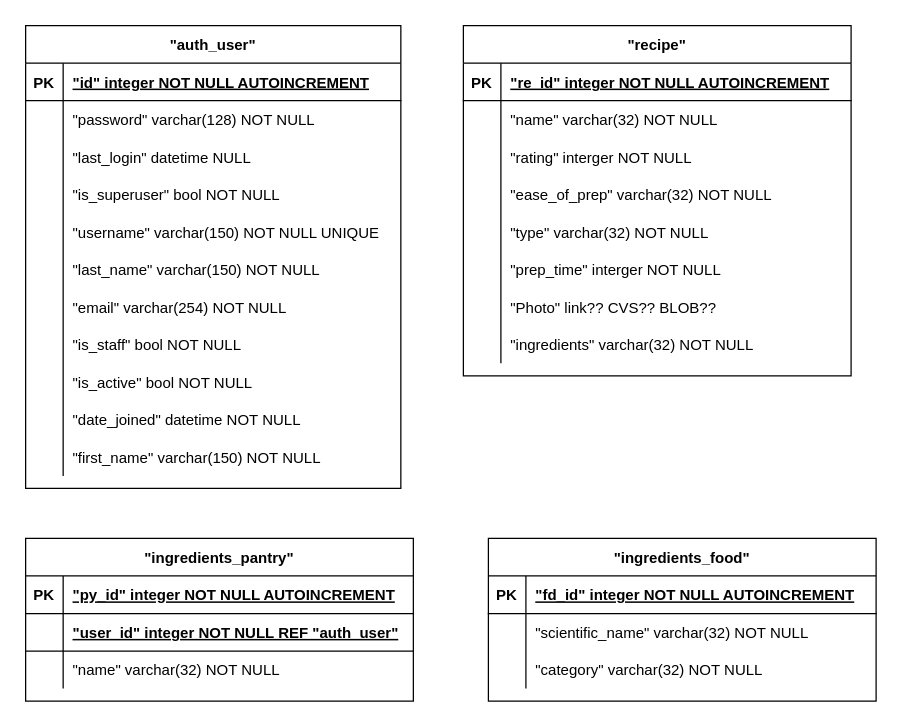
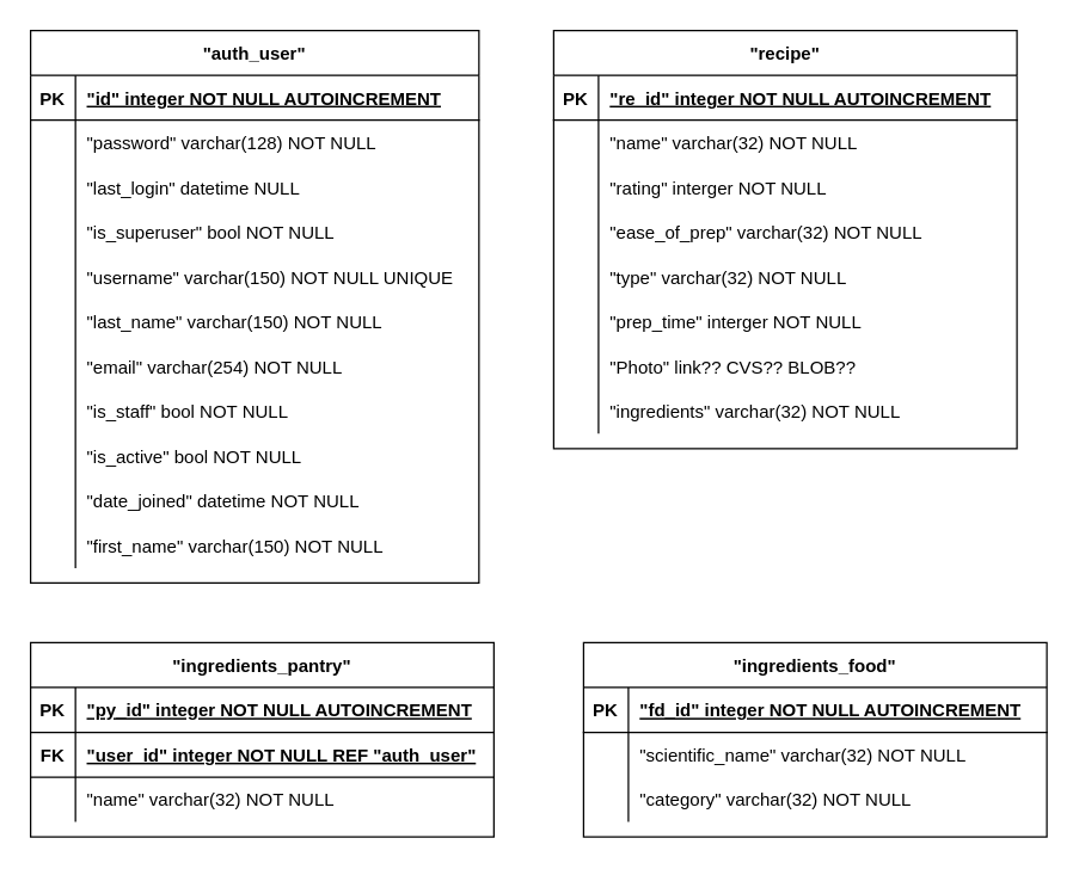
  <mxCell id="0" />
  <mxCell id="1" parent="0" />
  <mxCell id="2" value="&quot;auth_user&quot;" style="shape=table;startSize=30;container=1;collapsible=1;childLayout=tableLayout;fixedRows=1;rowLines=0;fontStyle=1;align=center;resizeLast=1;" parent="1" vertex="1"><mxGeometry width="300" height="370" as="geometry" x="20" y="20" /></mxCell>
  <mxCell id="3" value="" style="shape=partialRectangle;collapsible=0;dropTarget=0;pointerEvents=0;fillColor=none;points=[[0,0.5],[1,0.5]];portConstraint=eastwest;top=0;left=0;right=0;bottom=1;" parent="2" vertex="1"><mxGeometry y="30" width="300" height="30" as="geometry" /></mxCell>
  <mxCell id="4" value="PK" style="shape=partialRectangle;overflow=hidden;connectable=0;fillColor=none;top=0;left=0;bottom=0;right=0;fontStyle=1;" parent="3" vertex="1"><mxGeometry width="30" height="30" as="geometry" /></mxCell>
  <mxCell id="5" value="&quot;id&quot; integer NOT NULL  AUTOINCREMENT" style="shape=partialRectangle;overflow=hidden;connectable=0;fillColor=none;top=0;left=0;bottom=0;right=0;align=left;spacingLeft=6;fontStyle=5;" parent="3" vertex="1"><mxGeometry x="30" width="270" height="30" as="geometry" /></mxCell>
  <mxCell id="6" value="" style="shape=partialRectangle;collapsible=0;dropTarget=0;pointerEvents=0;fillColor=none;points=[[0,0.5],[1,0.5]];portConstraint=eastwest;top=0;left=0;right=0;bottom=0;" parent="2" vertex="1"><mxGeometry y="60" width="300" height="30" as="geometry" /></mxCell>
  <mxCell id="7" value="" style="shape=partialRectangle;overflow=hidden;connectable=0;fillColor=none;top=0;left=0;bottom=0;right=0;" parent="6" vertex="1"><mxGeometry width="30" height="30" as="geometry" /></mxCell>
  <mxCell id="8" value="&quot;password&quot; varchar(128) NOT NULL" style="shape=partialRectangle;overflow=hidden;connectable=0;fillColor=none;top=0;left=0;bottom=0;right=0;align=left;spacingLeft=6;" parent="6" vertex="1"><mxGeometry x="30" width="270" height="30" as="geometry" /></mxCell>
  <mxCell id="9" value="" style="shape=partialRectangle;collapsible=0;dropTarget=0;pointerEvents=0;fillColor=none;points=[[0,0.5],[1,0.5]];portConstraint=eastwest;top=0;left=0;right=0;bottom=0;" parent="2" vertex="1"><mxGeometry y="90" width="300" height="30" as="geometry" /></mxCell>
  <mxCell id="10" value="" style="shape=partialRectangle;overflow=hidden;connectable=0;fillColor=none;top=0;left=0;bottom=0;right=0;" parent="9" vertex="1"><mxGeometry width="30" height="30" as="geometry" /></mxCell>
  <mxCell id="11" value="&quot;last_login&quot; datetime NULL" style="shape=partialRectangle;overflow=hidden;connectable=0;fillColor=none;top=0;left=0;bottom=0;right=0;align=left;spacingLeft=6;" parent="9" vertex="1"><mxGeometry x="30" width="270" height="30" as="geometry" /></mxCell>
  <mxCell id="12" value="" style="shape=partialRectangle;collapsible=0;dropTarget=0;pointerEvents=0;fillColor=none;points=[[0,0.5],[1,0.5]];portConstraint=eastwest;top=0;left=0;right=0;bottom=0;" parent="2" vertex="1"><mxGeometry y="120" width="300" height="30" as="geometry" /></mxCell>
  <mxCell id="13" value="" style="shape=partialRectangle;overflow=hidden;connectable=0;fillColor=none;top=0;left=0;bottom=0;right=0;" parent="12" vertex="1"><mxGeometry width="30" height="30" as="geometry" /></mxCell>
  <mxCell id="14" value="&quot;is_superuser&quot; bool NOT NULL" style="shape=partialRectangle;overflow=hidden;connectable=0;fillColor=none;top=0;left=0;bottom=0;right=0;align=left;spacingLeft=6;" parent="12" vertex="1"><mxGeometry x="30" width="270" height="30" as="geometry" /></mxCell>
  <mxCell id="15" value="" style="shape=partialRectangle;collapsible=0;dropTarget=0;pointerEvents=0;fillColor=none;points=[[0,0.5],[1,0.5]];portConstraint=eastwest;top=0;left=0;right=0;bottom=0;" parent="2" vertex="1"><mxGeometry y="150" width="300" height="30" as="geometry" /></mxCell>
  <mxCell id="16" value="" style="shape=partialRectangle;overflow=hidden;connectable=0;fillColor=none;top=0;left=0;bottom=0;right=0;" parent="15" vertex="1"><mxGeometry width="30" height="30" as="geometry" /></mxCell>
  <mxCell id="17" value="&quot;username&quot; varchar(150) NOT NULL UNIQUE" style="shape=partialRectangle;overflow=hidden;connectable=0;fillColor=none;top=0;left=0;bottom=0;right=0;align=left;spacingLeft=6;" parent="15" vertex="1"><mxGeometry x="30" width="270" height="30" as="geometry" /></mxCell>
  <mxCell id="18" value="" style="shape=partialRectangle;collapsible=0;dropTarget=0;pointerEvents=0;fillColor=none;points=[[0,0.5],[1,0.5]];portConstraint=eastwest;top=0;left=0;right=0;bottom=0;" parent="2" vertex="1"><mxGeometry y="180" width="300" height="30" as="geometry" /></mxCell>
  <mxCell id="19" value="" style="shape=partialRectangle;overflow=hidden;connectable=0;fillColor=none;top=0;left=0;bottom=0;right=0;" parent="18" vertex="1"><mxGeometry width="30" height="30" as="geometry" /></mxCell>
  <mxCell id="20" value="&quot;last_name&quot; varchar(150) NOT NULL" style="shape=partialRectangle;overflow=hidden;connectable=0;fillColor=none;top=0;left=0;bottom=0;right=0;align=left;spacingLeft=6;" parent="18" vertex="1"><mxGeometry x="30" width="270" height="30" as="geometry" /></mxCell>
  <mxCell id="21" value="" style="shape=partialRectangle;collapsible=0;dropTarget=0;pointerEvents=0;fillColor=none;points=[[0,0.5],[1,0.5]];portConstraint=eastwest;top=0;left=0;right=0;bottom=0;" parent="2" vertex="1"><mxGeometry y="210" width="300" height="30" as="geometry" /></mxCell>
  <mxCell id="22" value="" style="shape=partialRectangle;overflow=hidden;connectable=0;fillColor=none;top=0;left=0;bottom=0;right=0;" parent="21" vertex="1"><mxGeometry width="30" height="30" as="geometry" /></mxCell>
  <mxCell id="23" value="&quot;email&quot; varchar(254) NOT NULL" style="shape=partialRectangle;overflow=hidden;connectable=0;fillColor=none;top=0;left=0;bottom=0;right=0;align=left;spacingLeft=6;" parent="21" vertex="1"><mxGeometry x="30" width="270" height="30" as="geometry" /></mxCell>
  <mxCell id="24" value="" style="shape=partialRectangle;collapsible=0;dropTarget=0;pointerEvents=0;fillColor=none;points=[[0,0.5],[1,0.5]];portConstraint=eastwest;top=0;left=0;right=0;bottom=0;" parent="2" vertex="1"><mxGeometry y="240" width="300" height="30" as="geometry" /></mxCell>
  <mxCell id="25" value="" style="shape=partialRectangle;overflow=hidden;connectable=0;fillColor=none;top=0;left=0;bottom=0;right=0;" parent="24" vertex="1"><mxGeometry width="30" height="30" as="geometry" /></mxCell>
  <mxCell id="26" value="&quot;is_staff&quot; bool NOT NULL" style="shape=partialRectangle;overflow=hidden;connectable=0;fillColor=none;top=0;left=0;bottom=0;right=0;align=left;spacingLeft=6;" parent="24" vertex="1"><mxGeometry x="30" width="270" height="30" as="geometry" /></mxCell>
  <mxCell id="27" value="" style="shape=partialRectangle;collapsible=0;dropTarget=0;pointerEvents=0;fillColor=none;points=[[0,0.5],[1,0.5]];portConstraint=eastwest;top=0;left=0;right=0;bottom=0;" parent="2" vertex="1"><mxGeometry y="270" width="300" height="30" as="geometry" /></mxCell>
  <mxCell id="28" value="" style="shape=partialRectangle;overflow=hidden;connectable=0;fillColor=none;top=0;left=0;bottom=0;right=0;" parent="27" vertex="1"><mxGeometry width="30" height="30" as="geometry" /></mxCell>
  <mxCell id="29" value="&quot;is_active&quot; bool NOT NULL" style="shape=partialRectangle;overflow=hidden;connectable=0;fillColor=none;top=0;left=0;bottom=0;right=0;align=left;spacingLeft=6;" parent="27" vertex="1"><mxGeometry x="30" width="270" height="30" as="geometry" /></mxCell>
  <mxCell id="30" value="" style="shape=partialRectangle;collapsible=0;dropTarget=0;pointerEvents=0;fillColor=none;points=[[0,0.5],[1,0.5]];portConstraint=eastwest;top=0;left=0;right=0;bottom=0;" parent="2" vertex="1"><mxGeometry y="300" width="300" height="30" as="geometry" /></mxCell>
  <mxCell id="31" value="" style="shape=partialRectangle;overflow=hidden;connectable=0;fillColor=none;top=0;left=0;bottom=0;right=0;" parent="30" vertex="1"><mxGeometry width="30" height="30" as="geometry" /></mxCell>
  <mxCell id="32" value="&quot;date_joined&quot; datetime NOT NULL" style="shape=partialRectangle;overflow=hidden;connectable=0;fillColor=none;top=0;left=0;bottom=0;right=0;align=left;spacingLeft=6;" parent="30" vertex="1"><mxGeometry x="30" width="270" height="30" as="geometry" /></mxCell>
  <mxCell id="33" value="" style="shape=partialRectangle;collapsible=0;dropTarget=0;pointerEvents=0;fillColor=none;points=[[0,0.5],[1,0.5]];portConstraint=eastwest;top=0;left=0;right=0;bottom=0;" parent="2" vertex="1"><mxGeometry y="330" width="300" height="30" as="geometry" /></mxCell>
  <mxCell id="34" value="" style="shape=partialRectangle;overflow=hidden;connectable=0;fillColor=none;top=0;left=0;bottom=0;right=0;" parent="33" vertex="1"><mxGeometry width="30" height="30" as="geometry" /></mxCell>
  <mxCell id="35" value="&quot;first_name&quot; varchar(150) NOT NULL" style="shape=partialRectangle;overflow=hidden;connectable=0;fillColor=none;top=0;left=0;bottom=0;right=0;align=left;spacingLeft=6;" parent="33" vertex="1"><mxGeometry x="30" width="270" height="30" as="geometry" /></mxCell>
  <mxCell id="36" value="&quot;ingredients_food&quot;" style="shape=table;startSize=30;container=1;collapsible=1;childLayout=tableLayout;fixedRows=1;rowLines=0;fontStyle=1;align=center;resizeLast=1;" parent="1" vertex="1"><mxGeometry x="390" y="430" width="310" height="130" as="geometry" /></mxCell>
  <mxCell id="37" value="" style="shape=partialRectangle;collapsible=0;dropTarget=0;pointerEvents=0;fillColor=none;points=[[0,0.5],[1,0.5]];portConstraint=eastwest;top=0;left=0;right=0;bottom=1;" parent="36" vertex="1"><mxGeometry y="30" width="310" height="30" as="geometry" /></mxCell>
  <mxCell id="38" value="PK" style="shape=partialRectangle;overflow=hidden;connectable=0;fillColor=none;top=0;left=0;bottom=0;right=0;fontStyle=1;" parent="37" vertex="1"><mxGeometry width="30" height="30" as="geometry" /></mxCell>
  <mxCell id="39" value="&quot;fd_id&quot; integer NOT NULL  AUTOINCREMENT" style="shape=partialRectangle;overflow=hidden;connectable=0;fillColor=none;top=0;left=0;bottom=0;right=0;align=left;spacingLeft=6;fontStyle=5;" parent="37" vertex="1"><mxGeometry x="30" width="280" height="30" as="geometry" /></mxCell>
  <mxCell id="40" value="" style="shape=partialRectangle;collapsible=0;dropTarget=0;pointerEvents=0;fillColor=none;points=[[0,0.5],[1,0.5]];portConstraint=eastwest;top=0;left=0;right=0;bottom=0;" parent="36" vertex="1"><mxGeometry y="60" width="310" height="30" as="geometry" /></mxCell>
  <mxCell id="41" value="" style="shape=partialRectangle;overflow=hidden;connectable=0;fillColor=none;top=0;left=0;bottom=0;right=0;" parent="40" vertex="1"><mxGeometry width="30" height="30" as="geometry" /></mxCell>
  <mxCell id="42" value="&quot;scientific_name&quot; varchar(32) NOT NULL" style="shape=partialRectangle;overflow=hidden;connectable=0;fillColor=none;top=0;left=0;bottom=0;right=0;align=left;spacingLeft=6;" parent="40" vertex="1"><mxGeometry x="30" width="280" height="30" as="geometry" /></mxCell>
  <mxCell id="43" value="" style="shape=partialRectangle;collapsible=0;dropTarget=0;pointerEvents=0;fillColor=none;points=[[0,0.5],[1,0.5]];portConstraint=eastwest;top=0;left=0;right=0;bottom=0;" parent="36" vertex="1"><mxGeometry y="90" width="310" height="30" as="geometry" /></mxCell>
  <mxCell id="44" value="" style="shape=partialRectangle;overflow=hidden;connectable=0;fillColor=none;top=0;left=0;bottom=0;right=0;" parent="43" vertex="1"><mxGeometry width="30" height="30" as="geometry" /></mxCell>
  <mxCell id="45" value="&quot;category&quot; varchar(32) NOT NULL" style="shape=partialRectangle;overflow=hidden;connectable=0;fillColor=none;top=0;left=0;bottom=0;right=0;align=left;spacingLeft=6;" parent="43" vertex="1"><mxGeometry x="30" width="280" height="30" as="geometry" /></mxCell>
  <mxCell id="46" value="&quot;recipe&quot;" style="shape=table;startSize=30;container=1;collapsible=1;childLayout=tableLayout;fixedRows=1;rowLines=0;fontStyle=1;align=center;resizeLast=1;" parent="1" vertex="1"><mxGeometry x="370" width="310" height="280" as="geometry" y="20"><mxRectangle x="710" width="80" height="30" as="alternateBounds" /></mxGeometry></mxCell>
  <mxCell id="47" value="" style="shape=partialRectangle;collapsible=0;dropTarget=0;pointerEvents=0;fillColor=none;points=[[0,0.5],[1,0.5]];portConstraint=eastwest;top=0;left=0;right=0;bottom=1;" parent="46" vertex="1"><mxGeometry y="30" width="310" height="30" as="geometry" /></mxCell>
  <mxCell id="48" value="PK" style="shape=partialRectangle;overflow=hidden;connectable=0;fillColor=none;top=0;left=0;bottom=0;right=0;fontStyle=1;" parent="47" vertex="1"><mxGeometry width="30" height="30" as="geometry" /></mxCell>
  <mxCell id="49" value="&quot;re_id&quot; integer NOT NULL  AUTOINCREMENT" style="shape=partialRectangle;overflow=hidden;connectable=0;fillColor=none;top=0;left=0;bottom=0;right=0;align=left;spacingLeft=6;fontStyle=5;" parent="47" vertex="1"><mxGeometry x="30" width="280" height="30" as="geometry" /></mxCell>
  <mxCell id="50" value="" style="shape=partialRectangle;collapsible=0;dropTarget=0;pointerEvents=0;fillColor=none;points=[[0,0.5],[1,0.5]];portConstraint=eastwest;top=0;left=0;right=0;bottom=0;" parent="46" vertex="1"><mxGeometry y="60" width="310" height="30" as="geometry" /></mxCell>
  <mxCell id="51" value="" style="shape=partialRectangle;overflow=hidden;connectable=0;fillColor=none;top=0;left=0;bottom=0;right=0;" parent="50" vertex="1"><mxGeometry width="30" height="30" as="geometry" /></mxCell>
  <mxCell id="52" value="&quot;name&quot; varchar(32) NOT NULL" style="shape=partialRectangle;overflow=hidden;connectable=0;fillColor=none;top=0;left=0;bottom=0;right=0;align=left;spacingLeft=6;" parent="50" vertex="1"><mxGeometry x="30" width="280" height="30" as="geometry" /></mxCell>
  <mxCell id="53" value="" style="shape=partialRectangle;collapsible=0;dropTarget=0;pointerEvents=0;fillColor=none;points=[[0,0.5],[1,0.5]];portConstraint=eastwest;top=0;left=0;right=0;bottom=0;" parent="46" vertex="1"><mxGeometry y="90" width="310" height="30" as="geometry" /></mxCell>
  <mxCell id="54" value="" style="shape=partialRectangle;overflow=hidden;connectable=0;fillColor=none;top=0;left=0;bottom=0;right=0;" parent="53" vertex="1"><mxGeometry width="30" height="30" as="geometry" /></mxCell>
  <mxCell id="55" value="&quot;rating&quot; interger NOT NULL" style="shape=partialRectangle;overflow=hidden;connectable=0;fillColor=none;top=0;left=0;bottom=0;right=0;align=left;spacingLeft=6;" parent="53" vertex="1"><mxGeometry x="30" width="280" height="30" as="geometry" /></mxCell>
  <mxCell id="56" style="shape=partialRectangle;collapsible=0;dropTarget=0;pointerEvents=0;fillColor=none;points=[[0,0.5],[1,0.5]];portConstraint=eastwest;top=0;left=0;right=0;bottom=0;" parent="46" vertex="1"><mxGeometry y="120" width="310" height="30" as="geometry" /></mxCell>
  <mxCell id="57" style="shape=partialRectangle;overflow=hidden;connectable=0;fillColor=none;top=0;left=0;bottom=0;right=0;" parent="56" vertex="1"><mxGeometry width="30" height="30" as="geometry" /></mxCell>
  <mxCell id="58" value="&quot;ease_of_prep&quot; varchar(32) NOT NULL" style="shape=partialRectangle;overflow=hidden;connectable=0;fillColor=none;top=0;left=0;bottom=0;right=0;align=left;spacingLeft=6;" parent="56" vertex="1"><mxGeometry x="30" width="280" height="30" as="geometry" /></mxCell>
  <mxCell id="59" style="shape=partialRectangle;collapsible=0;dropTarget=0;pointerEvents=0;fillColor=none;points=[[0,0.5],[1,0.5]];portConstraint=eastwest;top=0;left=0;right=0;bottom=0;" parent="46" vertex="1"><mxGeometry y="150" width="310" height="30" as="geometry" /></mxCell>
  <mxCell id="60" style="shape=partialRectangle;overflow=hidden;connectable=0;fillColor=none;top=0;left=0;bottom=0;right=0;" parent="59" vertex="1"><mxGeometry width="30" height="30" as="geometry" /></mxCell>
  <mxCell id="61" value="&quot;type&quot; varchar(32) NOT NULL" style="shape=partialRectangle;overflow=hidden;connectable=0;fillColor=none;top=0;left=0;bottom=0;right=0;align=left;spacingLeft=6;" parent="59" vertex="1"><mxGeometry x="30" width="280" height="30" as="geometry" /></mxCell>
  <mxCell id="62" style="shape=partialRectangle;collapsible=0;dropTarget=0;pointerEvents=0;fillColor=none;points=[[0,0.5],[1,0.5]];portConstraint=eastwest;top=0;left=0;right=0;bottom=0;" parent="46" vertex="1"><mxGeometry y="180" width="310" height="30" as="geometry" /></mxCell>
  <mxCell id="63" style="shape=partialRectangle;overflow=hidden;connectable=0;fillColor=none;top=0;left=0;bottom=0;right=0;" parent="62" vertex="1"><mxGeometry width="30" height="30" as="geometry" /></mxCell>
  <mxCell id="64" value="&quot;prep_time&quot; interger NOT NULL" style="shape=partialRectangle;overflow=hidden;connectable=0;fillColor=none;top=0;left=0;bottom=0;right=0;align=left;spacingLeft=6;" parent="62" vertex="1"><mxGeometry x="30" width="280" height="30" as="geometry" /></mxCell>
  <mxCell id="65" style="shape=partialRectangle;collapsible=0;dropTarget=0;pointerEvents=0;fillColor=none;points=[[0,0.5],[1,0.5]];portConstraint=eastwest;top=0;left=0;right=0;bottom=0;" parent="46" vertex="1"><mxGeometry y="210" width="310" height="30" as="geometry" /></mxCell>
  <mxCell id="66" style="shape=partialRectangle;overflow=hidden;connectable=0;fillColor=none;top=0;left=0;bottom=0;right=0;" parent="65" vertex="1"><mxGeometry width="30" height="30" as="geometry" /></mxCell>
  <mxCell id="67" value="&quot;Photo&quot; link?? CVS?? BLOB??" style="shape=partialRectangle;overflow=hidden;connectable=0;fillColor=none;top=0;left=0;bottom=0;right=0;align=left;spacingLeft=6;" parent="65" vertex="1"><mxGeometry x="30" width="280" height="30" as="geometry" /></mxCell>
  <mxCell id="68" style="shape=partialRectangle;collapsible=0;dropTarget=0;pointerEvents=0;fillColor=none;points=[[0,0.5],[1,0.5]];portConstraint=eastwest;top=0;left=0;right=0;bottom=0;" parent="46" vertex="1"><mxGeometry y="240" width="310" height="30" as="geometry" /></mxCell>
  <mxCell id="69" style="shape=partialRectangle;overflow=hidden;connectable=0;fillColor=none;top=0;left=0;bottom=0;right=0;" parent="68" vertex="1"><mxGeometry width="30" height="30" as="geometry" /></mxCell>
  <mxCell id="70" value="&quot;ingredients&quot; varchar(32) NOT NULL" style="shape=partialRectangle;overflow=hidden;connectable=0;fillColor=none;top=0;left=0;bottom=0;right=0;align=left;spacingLeft=6;" parent="68" vertex="1"><mxGeometry x="30" width="280" height="30" as="geometry" /></mxCell>
  <mxCell id="71" value="&quot;ingredients_pantry&quot;" style="shape=table;startSize=30;container=1;collapsible=1;childLayout=tableLayout;fixedRows=1;rowLines=0;fontStyle=1;align=center;resizeLast=1;" parent="1" vertex="1"><mxGeometry y="430" width="310" height="130" as="geometry" x="20" /></mxCell>
  <mxCell id="72" style="shape=partialRectangle;collapsible=0;dropTarget=0;pointerEvents=0;fillColor=none;points=[[0,0.5],[1,0.5]];portConstraint=eastwest;top=0;left=0;right=0;bottom=1;" parent="71" vertex="1"><mxGeometry y="30" width="310" height="30" as="geometry" /></mxCell>
  <mxCell id="73" value="PK" style="shape=partialRectangle;overflow=hidden;connectable=0;fillColor=none;top=0;left=0;bottom=0;right=0;fontStyle=1;" parent="72" vertex="1"><mxGeometry width="30" height="30" as="geometry" /></mxCell>
  <mxCell id="74" value="&quot;py_id&quot; integer NOT NULL AUTOINCREMENT" style="shape=partialRectangle;overflow=hidden;connectable=0;fillColor=none;top=0;left=0;bottom=0;right=0;align=left;spacingLeft=6;fontStyle=5;" parent="72" vertex="1"><mxGeometry x="30" width="280" height="30" as="geometry" /></mxCell>
  <mxCell id="75" value="" style="shape=partialRectangle;collapsible=0;dropTarget=0;pointerEvents=0;fillColor=none;points=[[0,0.5],[1,0.5]];portConstraint=eastwest;top=0;left=0;right=0;bottom=1;" parent="71" vertex="1"><mxGeometry y="60" width="310" height="30" as="geometry" /></mxCell>
+ <mxCell id="76" value="FK" style="shape=partialRectangle;overflow=hidden;connectable=0;fillColor=none;top=0;left=0;bottom=0;right=0;fontStyle=1;" parent="75" vertex="1"><mxGeometry width="30" height="30" as="geometry" /></mxCell>
  <mxCell id="77" value="&quot;user_id&quot; integer NOT NULL REF &quot;auth_user&quot;" style="shape=partialRectangle;overflow=hidden;connectable=0;fillColor=none;top=0;left=0;bottom=0;right=0;align=left;spacingLeft=6;fontStyle=5;" parent="75" vertex="1"><mxGeometry x="30" width="280" height="30" as="geometry" /></mxCell>
  <mxCell id="78" value="" style="shape=partialRectangle;collapsible=0;dropTarget=0;pointerEvents=0;fillColor=none;points=[[0,0.5],[1,0.5]];portConstraint=eastwest;top=0;left=0;right=0;bottom=0;" parent="71" vertex="1"><mxGeometry y="90" width="310" height="30" as="geometry" /></mxCell>
  <mxCell id="79" value="" style="shape=partialRectangle;overflow=hidden;connectable=0;fillColor=none;top=0;left=0;bottom=0;right=0;" parent="78" vertex="1"><mxGeometry width="30" height="30" as="geometry" /></mxCell>
  <mxCell id="80" value="&quot;name&quot; varchar(32) NOT NULL" style="shape=partialRectangle;overflow=hidden;connectable=0;fillColor=none;top=0;left=0;bottom=0;right=0;align=left;spacingLeft=6;" parent="78" vertex="1"><mxGeometry x="30" width="280" height="30" as="geometry" /></mxCell>
